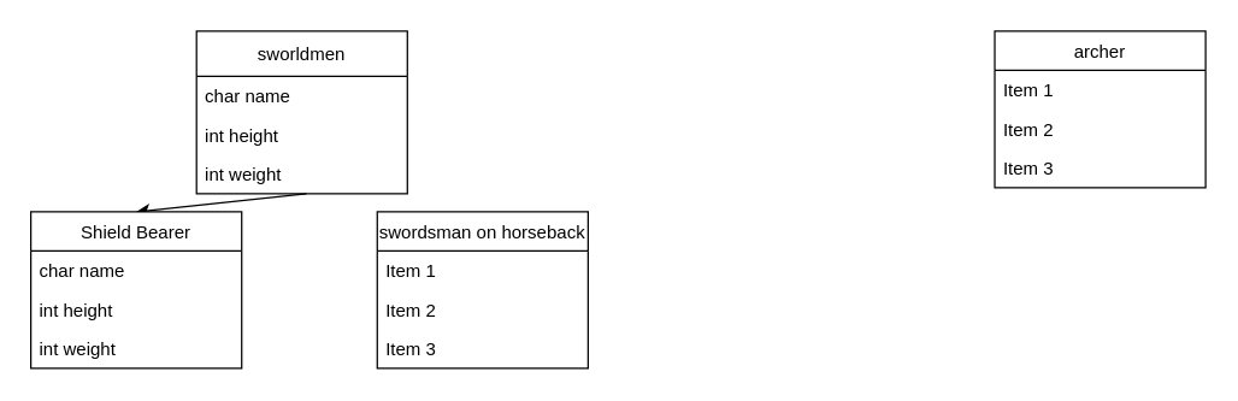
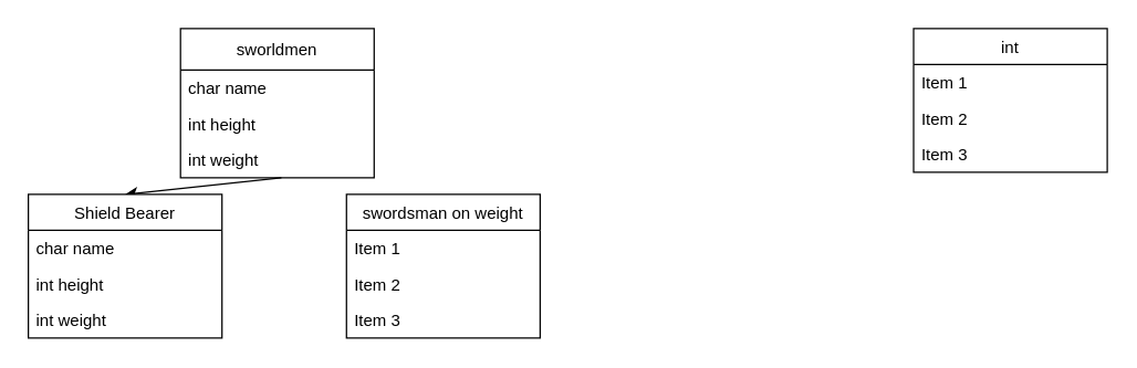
  <mxCell id="0" />
  <mxCell id="1" parent="0" />
  <mxCell id="2" value="sworldmen" style="swimlane;fontStyle=0;childLayout=stackLayout;horizontal=1;startSize=30;horizontalStack=0;resizeParent=1;resizeParentMax=0;resizeLast=0;collapsible=1;marginBottom=0;" vertex="1" parent="1"><mxGeometry x="130" width="140" height="108" as="geometry" y="20"><mxRectangle x="80" y="40" width="90" height="26" as="alternateBounds" /></mxGeometry></mxCell>
  <mxCell id="3" value="char name" style="text;strokeColor=none;fillColor=none;align=left;verticalAlign=top;spacingLeft=4;spacingRight=4;overflow=hidden;rotatable=0;points=[[0,0.5],[1,0.5]];portConstraint=eastwest;" vertex="1" parent="2"><mxGeometry y="30" width="140" height="26" as="geometry" /></mxCell>
  <mxCell id="4" value="int height" style="text;strokeColor=none;fillColor=none;align=left;verticalAlign=top;spacingLeft=4;spacingRight=4;overflow=hidden;rotatable=0;points=[[0,0.5],[1,0.5]];portConstraint=eastwest;" vertex="1" parent="2"><mxGeometry y="56" width="140" height="26" as="geometry" /></mxCell>
  <mxCell id="5" value="int weight" style="text;strokeColor=none;fillColor=none;align=left;verticalAlign=top;spacingLeft=4;spacingRight=4;overflow=hidden;rotatable=0;points=[[0,0.5],[1,0.5]];portConstraint=eastwest;" vertex="1" parent="2"><mxGeometry y="82" width="140" height="26" as="geometry" /></mxCell>
- <mxCell id="6" value="archer" style="swimlane;fontStyle=0;childLayout=stackLayout;horizontal=1;startSize=26;horizontalStack=0;resizeParent=1;resizeParentMax=0;resizeLast=0;collapsible=1;marginBottom=0;" vertex="1" parent="1"><mxGeometry x="660" width="140" height="104" as="geometry" y="20" /></mxCell>
+ <mxCell id="6" value="int" style="swimlane;fontStyle=0;childLayout=stackLayout;horizontal=1;startSize=26;horizontalStack=0;resizeParent=1;resizeParentMax=0;resizeLast=0;collapsible=1;marginBottom=0;" vertex="1" parent="1"><mxGeometry x="660" width="140" height="104" as="geometry" y="20" /></mxCell>
  <mxCell id="7" value="Item 1" style="text;strokeColor=none;fillColor=none;align=left;verticalAlign=top;spacingLeft=4;spacingRight=4;overflow=hidden;rotatable=0;points=[[0,0.5],[1,0.5]];portConstraint=eastwest;" vertex="1" parent="6"><mxGeometry y="26" width="140" height="26" as="geometry" /></mxCell>
  <mxCell id="8" value="Item 2" style="text;strokeColor=none;fillColor=none;align=left;verticalAlign=top;spacingLeft=4;spacingRight=4;overflow=hidden;rotatable=0;points=[[0,0.5],[1,0.5]];portConstraint=eastwest;" vertex="1" parent="6"><mxGeometry y="52" width="140" height="26" as="geometry" /></mxCell>
  <mxCell id="9" value="Item 3" style="text;strokeColor=none;fillColor=none;align=left;verticalAlign=top;spacingLeft=4;spacingRight=4;overflow=hidden;rotatable=0;points=[[0,0.5],[1,0.5]];portConstraint=eastwest;" vertex="1" parent="6"><mxGeometry y="78" width="140" height="26" as="geometry" /></mxCell>
  <mxCell id="10" value="" style="endArrow=classic;html=1;exitX=0.521;exitY=1;exitDx=0;exitDy=0;exitPerimeter=0;entryX=0.5;entryY=0;entryDx=0;entryDy=0;" edge="1" parent="1" source="5" target="11"><mxGeometry width="50" height="50" relative="1" as="geometry"><mxPoint x="200" y="200" as="sourcePoint" /><mxPoint x="163" y="210" as="targetPoint" /></mxGeometry></mxCell>
  <mxCell id="11" value="Shield Bearer" style="swimlane;fontStyle=0;childLayout=stackLayout;horizontal=1;startSize=26;horizontalStack=0;resizeParent=1;resizeParentMax=0;resizeLast=0;collapsible=1;marginBottom=0;" vertex="1" parent="1"><mxGeometry x="20" y="140" width="140" height="104" as="geometry" /></mxCell>
  <mxCell id="12" value="char name" style="text;strokeColor=none;fillColor=none;align=left;verticalAlign=top;spacingLeft=4;spacingRight=4;overflow=hidden;rotatable=0;points=[[0,0.5],[1,0.5]];portConstraint=eastwest;" vertex="1" parent="11"><mxGeometry y="26" width="140" height="26" as="geometry" /></mxCell>
  <mxCell id="13" value="int height" style="text;strokeColor=none;fillColor=none;align=left;verticalAlign=top;spacingLeft=4;spacingRight=4;overflow=hidden;rotatable=0;points=[[0,0.5],[1,0.5]];portConstraint=eastwest;" vertex="1" parent="11"><mxGeometry y="52" width="140" height="26" as="geometry" /></mxCell>
  <mxCell id="14" value="int weight" style="text;strokeColor=none;fillColor=none;align=left;verticalAlign=top;spacingLeft=4;spacingRight=4;overflow=hidden;rotatable=0;points=[[0,0.5],[1,0.5]];portConstraint=eastwest;" vertex="1" parent="11"><mxGeometry y="78" width="140" height="26" as="geometry" /></mxCell>
- <mxCell id="15" value="swordsman on horseback" style="swimlane;fontStyle=0;childLayout=stackLayout;horizontal=1;startSize=26;horizontalStack=0;resizeParent=1;resizeParentMax=0;resizeLast=0;collapsible=1;marginBottom=0;" vertex="1" parent="1"><mxGeometry x="250" y="140" width="140" height="104" as="geometry" /></mxCell>
+ <mxCell id="15" value="swordsman on weight" style="swimlane;fontStyle=0;childLayout=stackLayout;horizontal=1;startSize=26;horizontalStack=0;resizeParent=1;resizeParentMax=0;resizeLast=0;collapsible=1;marginBottom=0;" vertex="1" parent="1"><mxGeometry x="250" y="140" width="140" height="104" as="geometry" /></mxCell>
  <mxCell id="16" value="Item 1" style="text;strokeColor=none;fillColor=none;align=left;verticalAlign=top;spacingLeft=4;spacingRight=4;overflow=hidden;rotatable=0;points=[[0,0.5],[1,0.5]];portConstraint=eastwest;" vertex="1" parent="15"><mxGeometry y="26" width="140" height="26" as="geometry" /></mxCell>
  <mxCell id="17" value="Item 2" style="text;strokeColor=none;fillColor=none;align=left;verticalAlign=top;spacingLeft=4;spacingRight=4;overflow=hidden;rotatable=0;points=[[0,0.5],[1,0.5]];portConstraint=eastwest;" vertex="1" parent="15"><mxGeometry y="52" width="140" height="26" as="geometry" /></mxCell>
  <mxCell id="18" value="Item 3" style="text;strokeColor=none;fillColor=none;align=left;verticalAlign=top;spacingLeft=4;spacingRight=4;overflow=hidden;rotatable=0;points=[[0,0.5],[1,0.5]];portConstraint=eastwest;" vertex="1" parent="15"><mxGeometry y="78" width="140" height="26" as="geometry" /></mxCell>
